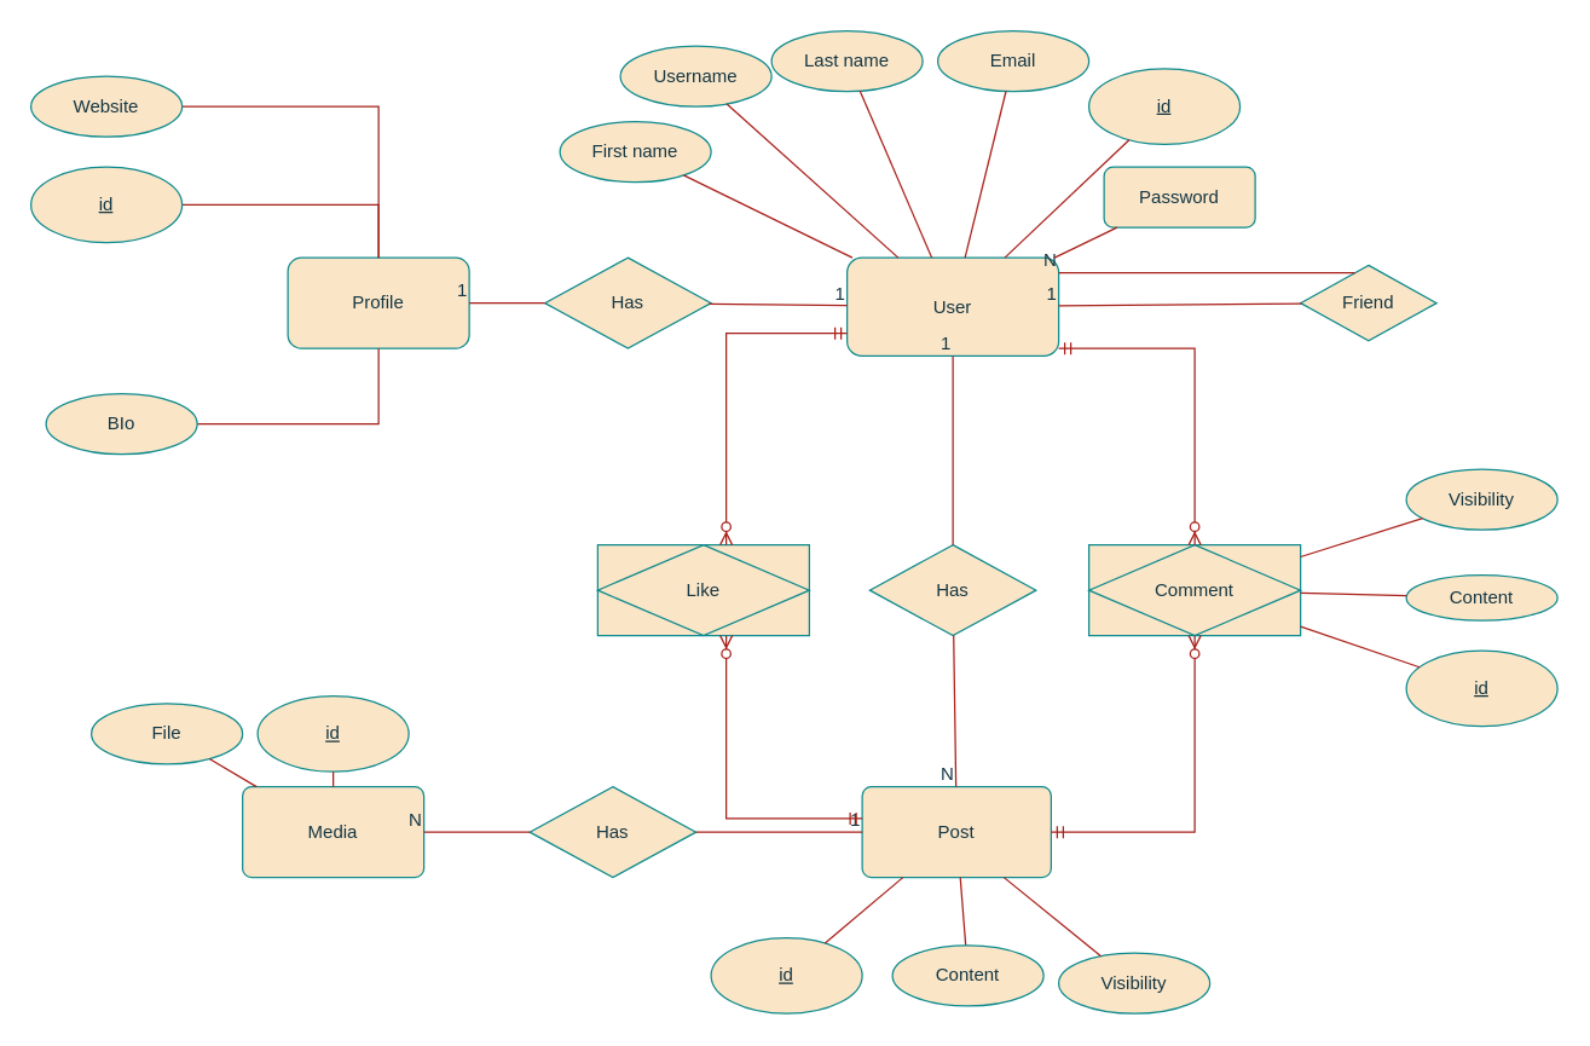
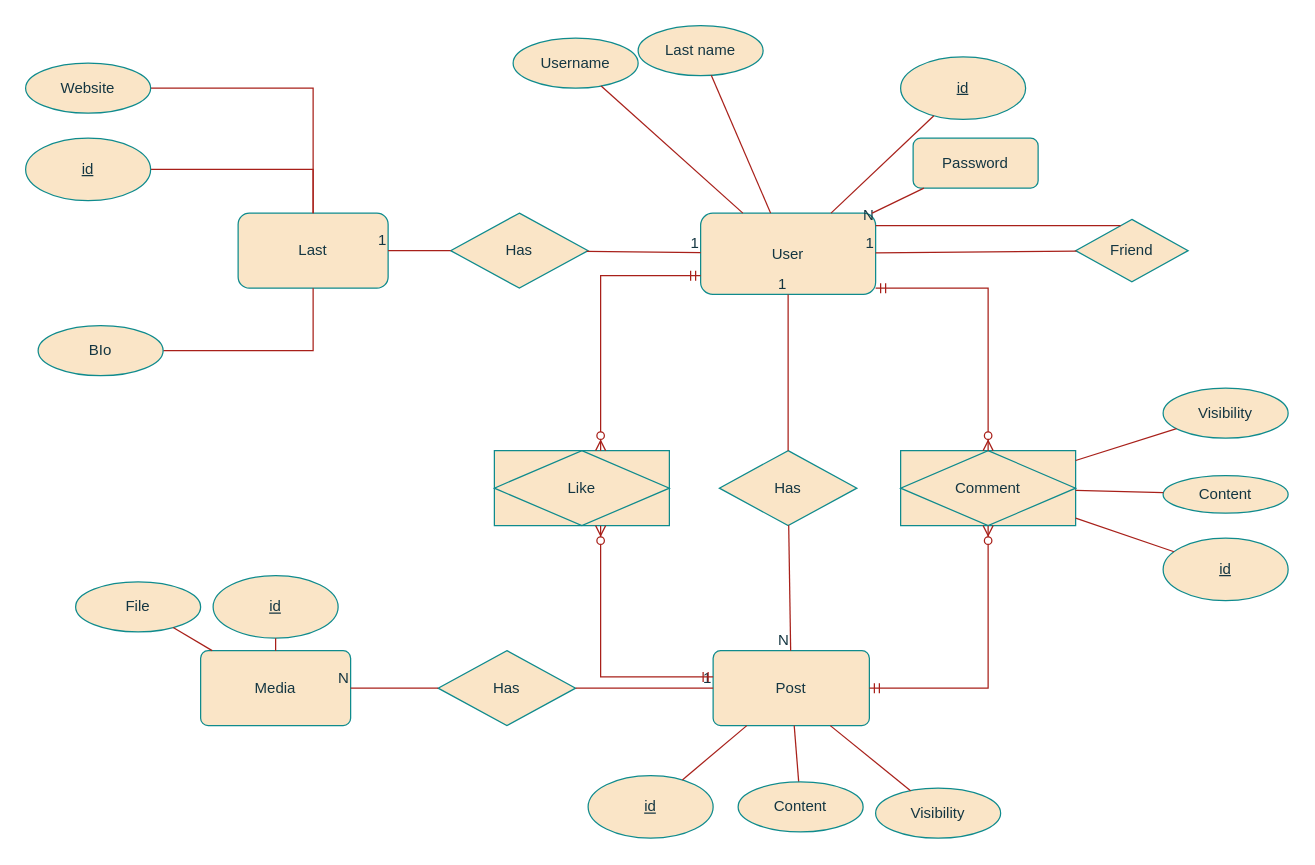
  <mxCell id="0" />
  <mxCell id="1" parent="0" />
  <mxCell id="2" value="User" style="rounded=1;whiteSpace=wrap;html=1;labelBackgroundColor=none;fillColor=#FAE5C7;strokeColor=#0F8B8D;fontColor=#143642;" vertex="1" parent="1"><mxGeometry x="560" y="170" width="140" height="65" as="geometry" /></mxCell>
- <mxCell id="3" value="Profile" style="rounded=1;whiteSpace=wrap;html=1;labelBackgroundColor=none;fillColor=#FAE5C7;strokeColor=#0F8B8D;fontColor=#143642;" vertex="1" parent="1"><mxGeometry x="190" y="170" width="120" height="60" as="geometry" /></mxCell>
+ <mxCell id="3" value="Last" style="rounded=1;whiteSpace=wrap;html=1;labelBackgroundColor=none;fillColor=#FAE5C7;strokeColor=#0F8B8D;fontColor=#143642;" vertex="1" parent="1"><mxGeometry x="190" y="170" width="120" height="60" as="geometry" /></mxCell>
  <mxCell id="4" value="Has" style="shape=rhombus;perimeter=rhombusPerimeter;whiteSpace=wrap;html=1;align=center;strokeWidth=1;labelBackgroundColor=none;fillColor=#FAE5C7;strokeColor=#0F8B8D;fontColor=#143642;" vertex="1" parent="1"><mxGeometry x="360" y="170" width="110" height="60" as="geometry" /></mxCell>
  <mxCell id="5" value="Post" style="rounded=1;arcSize=10;whiteSpace=wrap;html=1;align=center;labelBackgroundColor=none;fillColor=#FAE5C7;strokeColor=#0F8B8D;fontColor=#143642;" vertex="1" parent="1"><mxGeometry x="570" y="520" width="125" height="60" as="geometry" /></mxCell>
  <mxCell id="6" value="Has" style="shape=rhombus;perimeter=rhombusPerimeter;whiteSpace=wrap;html=1;align=center;strokeWidth=1;labelBackgroundColor=none;fillColor=#FAE5C7;strokeColor=#0F8B8D;fontColor=#143642;" vertex="1" parent="1"><mxGeometry x="575" y="360" width="110" height="60" as="geometry" /></mxCell>
  <mxCell id="7" value="" style="endArrow=none;html=1;rounded=0;labelBackgroundColor=none;strokeColor=#A8201A;fontColor=default;" edge="1" parent="1" source="6" target="2"><mxGeometry relative="1" as="geometry"><mxPoint x="480" y="350" as="sourcePoint" /><mxPoint x="640" y="350" as="targetPoint" /><Array as="points"><mxPoint x="630" y="300" /></Array></mxGeometry></mxCell>
  <mxCell id="8" value="1" style="resizable=0;html=1;whiteSpace=wrap;align=right;verticalAlign=bottom;labelBackgroundColor=none;fillColor=#FAE5C7;strokeColor=#0F8B8D;fontColor=#143642;" connectable="0" vertex="1" parent="7"><mxGeometry x="1" relative="1" as="geometry" /></mxCell>
  <mxCell id="9" value="" style="endArrow=none;html=1;rounded=0;labelBackgroundColor=none;strokeColor=#A8201A;fontColor=default;" edge="1" parent="1" source="4" target="2"><mxGeometry relative="1" as="geometry"><mxPoint x="600" y="290" as="sourcePoint" /><mxPoint x="600" y="240" as="targetPoint" /></mxGeometry></mxCell>
  <mxCell id="10" value="1" style="resizable=0;html=1;whiteSpace=wrap;align=right;verticalAlign=bottom;labelBackgroundColor=none;fillColor=#FAE5C7;strokeColor=#0F8B8D;fontColor=#143642;" connectable="0" vertex="1" parent="9"><mxGeometry x="1" relative="1" as="geometry" /></mxCell>
  <mxCell id="11" value="" style="endArrow=none;html=1;rounded=0;labelBackgroundColor=none;strokeColor=#A8201A;fontColor=default;" edge="1" parent="1" source="4" target="3"><mxGeometry relative="1" as="geometry"><mxPoint x="480" y="210" as="sourcePoint" /><mxPoint x="310" y="200" as="targetPoint" /></mxGeometry></mxCell>
  <mxCell id="12" value="1" style="resizable=0;html=1;whiteSpace=wrap;align=right;verticalAlign=bottom;labelBackgroundColor=none;fillColor=#FAE5C7;strokeColor=#0F8B8D;fontColor=#143642;" connectable="0" vertex="1" parent="11"><mxGeometry x="1" relative="1" as="geometry" /></mxCell>
  <mxCell id="13" value="" style="endArrow=none;html=1;rounded=0;labelBackgroundColor=none;strokeColor=#A8201A;fontColor=default;" edge="1" parent="1" source="6" target="5"><mxGeometry relative="1" as="geometry"><mxPoint x="620" y="440" as="sourcePoint" /><mxPoint x="640" y="460" as="targetPoint" /></mxGeometry></mxCell>
  <mxCell id="14" value="N" style="resizable=0;html=1;whiteSpace=wrap;align=right;verticalAlign=bottom;labelBackgroundColor=none;fillColor=#FAE5C7;strokeColor=#0F8B8D;fontColor=#143642;" connectable="0" vertex="1" parent="13"><mxGeometry x="1" relative="1" as="geometry" /></mxCell>
  <mxCell id="15" style="rounded=0;orthogonalLoop=1;jettySize=auto;html=1;strokeColor=none;labelBackgroundColor=none;fontColor=default;" edge="1" parent="1" source="18" target="3"><mxGeometry relative="1" as="geometry" /></mxCell>
  <mxCell id="16" style="edgeStyle=orthogonalEdgeStyle;rounded=0;orthogonalLoop=1;jettySize=auto;html=1;shape=link;strokeColor=none;labelBackgroundColor=none;fontColor=default;" edge="1" parent="1" source="18" target="3"><mxGeometry relative="1" as="geometry" /></mxCell>
  <mxCell id="17" style="edgeStyle=orthogonalEdgeStyle;rounded=0;orthogonalLoop=1;jettySize=auto;html=1;curved=0;endArrow=none;endFill=0;labelBackgroundColor=none;strokeColor=#A8201A;fontColor=default;" edge="1" parent="1" source="18" target="3"><mxGeometry relative="1" as="geometry" /></mxCell>
  <mxCell id="18" value="Website" style="ellipse;whiteSpace=wrap;html=1;align=center;labelBackgroundColor=none;fillColor=#FAE5C7;strokeColor=#0F8B8D;fontColor=#143642;" vertex="1" parent="1"><mxGeometry x="20" y="50" width="100" height="40" as="geometry" /></mxCell>
  <mxCell id="19" style="edgeStyle=orthogonalEdgeStyle;rounded=0;orthogonalLoop=1;jettySize=auto;html=1;endArrow=none;endFill=0;labelBackgroundColor=none;strokeColor=#A8201A;fontColor=default;" edge="1" parent="1" source="20" target="3"><mxGeometry relative="1" as="geometry" /></mxCell>
  <mxCell id="20" value="BIo" style="ellipse;whiteSpace=wrap;html=1;align=center;labelBackgroundColor=none;fillColor=#FAE5C7;strokeColor=#0F8B8D;fontColor=#143642;" vertex="1" parent="1"><mxGeometry x="30" y="260" width="100" height="40" as="geometry" /></mxCell>
  <mxCell id="21" style="edgeStyle=orthogonalEdgeStyle;rounded=0;orthogonalLoop=1;jettySize=auto;html=1;endArrow=none;endFill=0;labelBackgroundColor=none;strokeColor=#A8201A;fontColor=default;" edge="1" parent="1" source="22" target="3"><mxGeometry relative="1" as="geometry" /></mxCell>
  <mxCell id="22" value="id" style="ellipse;whiteSpace=wrap;html=1;align=center;fontStyle=4;labelBackgroundColor=none;fillColor=#FAE5C7;strokeColor=#0F8B8D;fontColor=#143642;" vertex="1" parent="1"><mxGeometry x="20" y="110" width="100" height="50" as="geometry" /></mxCell>
  <mxCell id="23" value="Friend" style="shape=rhombus;perimeter=rhombusPerimeter;whiteSpace=wrap;html=1;align=center;strokeWidth=1;labelBackgroundColor=none;fillColor=#FAE5C7;strokeColor=#0F8B8D;fontColor=#143642;" vertex="1" parent="1"><mxGeometry x="860" y="175" width="90" height="50" as="geometry" /></mxCell>
  <mxCell id="24" value="" style="endArrow=none;html=1;rounded=0;labelBackgroundColor=none;strokeColor=#A8201A;fontColor=default;" edge="1" parent="1" source="23" target="2"><mxGeometry relative="1" as="geometry"><mxPoint x="780" y="30" as="sourcePoint" /><mxPoint x="600" y="240" as="targetPoint" /></mxGeometry></mxCell>
  <mxCell id="25" value="1" style="resizable=0;html=1;whiteSpace=wrap;align=right;verticalAlign=bottom;labelBackgroundColor=none;fillColor=#FAE5C7;strokeColor=#0F8B8D;fontColor=#143642;" connectable="0" vertex="1" parent="24"><mxGeometry x="1" relative="1" as="geometry" /></mxCell>
  <mxCell id="26" value="" style="endArrow=none;html=1;rounded=0;labelBackgroundColor=none;strokeColor=#A8201A;fontColor=default;edgeStyle=elbowEdgeStyle;" edge="1" parent="1" source="23" target="2"><mxGeometry relative="1" as="geometry"><mxPoint x="600" y="350" as="sourcePoint" /><mxPoint x="730" y="220" as="targetPoint" /><Array as="points"><mxPoint x="770" y="180" /></Array></mxGeometry></mxCell>
  <mxCell id="27" value="N" style="resizable=0;html=1;whiteSpace=wrap;align=right;verticalAlign=bottom;labelBackgroundColor=none;fillColor=#FAE5C7;strokeColor=#0F8B8D;fontColor=#143642;" connectable="0" vertex="1" parent="26"><mxGeometry x="1" relative="1" as="geometry" /></mxCell>
- <mxCell id="28" value="Email" style="ellipse;whiteSpace=wrap;html=1;align=center;labelBackgroundColor=none;fillColor=#FAE5C7;strokeColor=#0F8B8D;fontColor=#143642;" vertex="1" parent="1"><mxGeometry x="620" y="20" width="100" height="40" as="geometry" /></mxCell>
  <mxCell id="29" value="id" style="ellipse;whiteSpace=wrap;html=1;align=center;fontStyle=4;labelBackgroundColor=none;fillColor=#FAE5C7;strokeColor=#0F8B8D;fontColor=#143642;" vertex="1" parent="1"><mxGeometry x="720" y="45" width="100" height="50" as="geometry" /></mxCell>
  <mxCell id="30" value="Username" style="ellipse;whiteSpace=wrap;html=1;align=center;labelBackgroundColor=none;fillColor=#FAE5C7;strokeColor=#0F8B8D;fontColor=#143642;" vertex="1" parent="1"><mxGeometry x="410" y="30" width="100" height="40" as="geometry" /></mxCell>
  <mxCell id="31" value="Last name" style="ellipse;whiteSpace=wrap;html=1;align=center;labelBackgroundColor=none;fillColor=#FAE5C7;strokeColor=#0F8B8D;fontColor=#143642;" vertex="1" parent="1"><mxGeometry x="510" y="20" width="100" height="40" as="geometry" /></mxCell>
- <mxCell id="32" value="First name" style="ellipse;whiteSpace=wrap;html=1;align=center;labelBackgroundColor=none;fillColor=#FAE5C7;strokeColor=#0F8B8D;fontColor=#143642;" vertex="1" parent="1"><mxGeometry x="370" y="80" width="100" height="40" as="geometry" /></mxCell>
  <mxCell id="33" value="Password" style="whiteSpace=wrap;html=1;align=center;labelBackgroundColor=none;fillColor=#FAE5C7;strokeColor=#0F8B8D;fontColor=#143642;rounded=1;" vertex="1" parent="1"><mxGeometry x="730" y="110" width="100" height="40" as="geometry" /></mxCell>
  <mxCell id="34" value="" style="endArrow=none;html=1;rounded=0;strokeColor=#A8201A;fontColor=#143642;fillColor=#FAE5C7;" edge="1" parent="1" source="2" target="33"><mxGeometry relative="1" as="geometry"><mxPoint x="450" y="270" as="sourcePoint" /><mxPoint x="610" y="270" as="targetPoint" /></mxGeometry></mxCell>
  <mxCell id="35" value="" style="endArrow=none;html=1;rounded=0;strokeColor=#A8201A;fontColor=#143642;fillColor=#FAE5C7;" edge="1" parent="1" source="2" target="29"><mxGeometry relative="1" as="geometry"><mxPoint x="678" y="180" as="sourcePoint" /><mxPoint x="700" y="50" as="targetPoint" /></mxGeometry></mxCell>
  <mxCell id="36" value="" style="endArrow=none;html=1;rounded=0;strokeColor=#A8201A;fontColor=#143642;fillColor=#FAE5C7;" edge="1" parent="1" source="2" target="31"><mxGeometry relative="1" as="geometry"><mxPoint x="652" y="180" as="sourcePoint" /><mxPoint x="691" y="75" as="targetPoint" /></mxGeometry></mxCell>
- <mxCell id="37" value="" style="endArrow=none;html=1;rounded=0;strokeColor=#A8201A;fontColor=#143642;fillColor=#FAE5C7;" edge="1" parent="1" source="2" target="28"><mxGeometry relative="1" as="geometry"><mxPoint x="662" y="190" as="sourcePoint" /><mxPoint x="701" y="85" as="targetPoint" /></mxGeometry></mxCell>
  <mxCell id="38" value="" style="endArrow=none;html=1;rounded=0;strokeColor=#A8201A;fontColor=#143642;fillColor=#FAE5C7;" edge="1" parent="1" source="2" target="30"><mxGeometry relative="1" as="geometry"><mxPoint x="672" y="200" as="sourcePoint" /><mxPoint x="711" y="95" as="targetPoint" /></mxGeometry></mxCell>
- <mxCell id="39" value="" style="endArrow=none;html=1;rounded=0;strokeColor=#A8201A;fontColor=#143642;fillColor=#FAE5C7;" edge="1" parent="1" source="2" target="32"><mxGeometry relative="1" as="geometry"><mxPoint x="608" y="180" as="sourcePoint" /><mxPoint x="428" y="-1" as="targetPoint" /></mxGeometry></mxCell>
  <mxCell id="40" value="id" style="ellipse;whiteSpace=wrap;html=1;align=center;fontStyle=4;labelBackgroundColor=none;fillColor=#FAE5C7;strokeColor=#0F8B8D;fontColor=#143642;" vertex="1" parent="1"><mxGeometry x="470" y="620" width="100" height="50" as="geometry" /></mxCell>
  <mxCell id="41" value="" style="endArrow=none;html=1;rounded=0;strokeColor=#A8201A;fontColor=#143642;fillColor=#FAE5C7;" edge="1" parent="1" source="5" target="40"><mxGeometry relative="1" as="geometry"><mxPoint x="674" y="290" as="sourcePoint" /><mxPoint x="757" y="212" as="targetPoint" /></mxGeometry></mxCell>
  <mxCell id="42" value="" style="endArrow=none;html=1;rounded=0;strokeColor=#A8201A;fontColor=#143642;fillColor=#FAE5C7;" edge="1" parent="1" source="43" target="5"><mxGeometry relative="1" as="geometry"><mxPoint x="470" y="580" as="sourcePoint" /><mxPoint x="767" y="222" as="targetPoint" /></mxGeometry></mxCell>
  <mxCell id="43" value="Content" style="ellipse;whiteSpace=wrap;html=1;align=center;labelBackgroundColor=none;fillColor=#FAE5C7;strokeColor=#0F8B8D;fontColor=#143642;" vertex="1" parent="1"><mxGeometry x="590" y="625" width="100" height="40" as="geometry" /></mxCell>
  <mxCell id="44" value="Visibility" style="ellipse;whiteSpace=wrap;html=1;align=center;labelBackgroundColor=none;fillColor=#FAE5C7;strokeColor=#0F8B8D;fontColor=#143642;" vertex="1" parent="1"><mxGeometry x="700" y="630" width="100" height="40" as="geometry" /></mxCell>
  <mxCell id="45" value="Media" style="rounded=1;arcSize=10;whiteSpace=wrap;html=1;align=center;strokeColor=#0F8B8D;fontColor=#143642;fillColor=#FAE5C7;" vertex="1" parent="1"><mxGeometry x="160" y="520" width="120" height="60" as="geometry" /></mxCell>
  <mxCell id="46" value="Has" style="shape=rhombus;perimeter=rhombusPerimeter;whiteSpace=wrap;html=1;align=center;strokeWidth=1;labelBackgroundColor=none;fillColor=#FAE5C7;strokeColor=#0F8B8D;fontColor=#143642;" vertex="1" parent="1"><mxGeometry x="350" y="520" width="110" height="60" as="geometry" /></mxCell>
  <mxCell id="47" value="" style="endArrow=none;html=1;rounded=0;labelBackgroundColor=none;strokeColor=#A8201A;fontColor=default;" edge="1" parent="1" source="46" target="5"><mxGeometry relative="1" as="geometry"><mxPoint x="479" y="321" as="sourcePoint" /><mxPoint x="570" y="322" as="targetPoint" /></mxGeometry></mxCell>
  <mxCell id="48" value="1" style="resizable=0;html=1;whiteSpace=wrap;align=right;verticalAlign=bottom;labelBackgroundColor=none;fillColor=#FAE5C7;strokeColor=#0F8B8D;fontColor=#143642;" connectable="0" vertex="1" parent="47"><mxGeometry x="1" relative="1" as="geometry" /></mxCell>
  <mxCell id="49" value="" style="endArrow=none;html=1;rounded=0;labelBackgroundColor=none;strokeColor=#A8201A;fontColor=default;" edge="1" parent="1" source="46" target="45"><mxGeometry relative="1" as="geometry"><mxPoint x="640" y="470" as="sourcePoint" /><mxPoint x="640" y="540" as="targetPoint" /></mxGeometry></mxCell>
  <mxCell id="50" value="N" style="resizable=0;html=1;whiteSpace=wrap;align=right;verticalAlign=bottom;labelBackgroundColor=none;fillColor=#FAE5C7;strokeColor=#0F8B8D;fontColor=#143642;" connectable="0" vertex="1" parent="49"><mxGeometry x="1" relative="1" as="geometry" /></mxCell>
  <mxCell id="51" value="File" style="ellipse;whiteSpace=wrap;html=1;align=center;strokeColor=#0F8B8D;fontColor=#143642;fillColor=#FAE5C7;" vertex="1" parent="1"><mxGeometry x="60" y="465" width="100" height="40" as="geometry" /></mxCell>
  <mxCell id="52" value="" style="endArrow=none;html=1;rounded=0;strokeColor=#A8201A;fontColor=#143642;fillColor=#FAE5C7;" edge="1" parent="1" source="45" target="51"><mxGeometry relative="1" as="geometry"><mxPoint x="450" y="610" as="sourcePoint" /><mxPoint x="610" y="610" as="targetPoint" /></mxGeometry></mxCell>
  <mxCell id="53" value="id" style="ellipse;whiteSpace=wrap;html=1;align=center;fontStyle=4;labelBackgroundColor=none;fillColor=#FAE5C7;strokeColor=#0F8B8D;fontColor=#143642;" vertex="1" parent="1"><mxGeometry x="170" y="460" width="100" height="50" as="geometry" /></mxCell>
  <mxCell id="54" value="" style="endArrow=none;html=1;rounded=0;strokeColor=#A8201A;fontColor=#143642;fillColor=#FAE5C7;" edge="1" parent="1" source="45" target="53"><mxGeometry relative="1" as="geometry"><mxPoint x="345" y="540" as="sourcePoint" /><mxPoint x="233" y="410" as="targetPoint" /></mxGeometry></mxCell>
  <mxCell id="55" value="" style="endArrow=none;html=1;rounded=0;strokeColor=#A8201A;fontColor=#143642;fillColor=#FAE5C7;entryX=0.75;entryY=1;entryDx=0;entryDy=0;" edge="1" parent="1" source="44" target="5"><mxGeometry relative="1" as="geometry"><mxPoint x="760" y="570" as="sourcePoint" /><mxPoint x="695" y="570" as="targetPoint" /></mxGeometry></mxCell>
  <mxCell id="56" value="Comment" style="shape=associativeEntity;whiteSpace=wrap;html=1;align=center;strokeColor=#0F8B8D;fontColor=#143642;fillColor=#FAE5C7;" vertex="1" parent="1"><mxGeometry x="720" y="360" width="140" height="60" as="geometry" /></mxCell>
  <mxCell id="57" value="" style="edgeStyle=orthogonalEdgeStyle;fontSize=12;html=1;endArrow=ERzeroToMany;startArrow=ERmandOne;rounded=0;strokeColor=#A8201A;fontColor=#143642;fillColor=#FAE5C7;" edge="1" parent="1" source="2" target="56"><mxGeometry width="100" height="100" relative="1" as="geometry"><mxPoint x="650" y="520" as="sourcePoint" /><mxPoint x="750" y="420" as="targetPoint" /><Array as="points"><mxPoint x="790" y="230" /></Array></mxGeometry></mxCell>
  <mxCell id="58" value="" style="edgeStyle=orthogonalEdgeStyle;fontSize=12;html=1;endArrow=ERzeroToMany;startArrow=ERmandOne;rounded=0;strokeColor=#A8201A;fontColor=#143642;fillColor=#FAE5C7;" edge="1" parent="1" source="5" target="56"><mxGeometry width="100" height="100" relative="1" as="geometry"><mxPoint x="860" y="650" as="sourcePoint" /><mxPoint x="925" y="440" as="targetPoint" /></mxGeometry></mxCell>
  <mxCell id="59" value="Visibility" style="ellipse;whiteSpace=wrap;html=1;align=center;labelBackgroundColor=none;fillColor=#FAE5C7;strokeColor=#0F8B8D;fontColor=#143642;" vertex="1" parent="1"><mxGeometry x="930" y="310" width="100" height="40" as="geometry" /></mxCell>
  <mxCell id="60" value="Content" style="ellipse;whiteSpace=wrap;html=1;align=center;labelBackgroundColor=none;fillColor=#FAE5C7;strokeColor=#0F8B8D;fontColor=#143642;" vertex="1" parent="1"><mxGeometry x="930" y="380" width="100" height="30" as="geometry" /></mxCell>
  <mxCell id="61" value="id" style="ellipse;whiteSpace=wrap;html=1;align=center;fontStyle=4;labelBackgroundColor=none;fillColor=#FAE5C7;strokeColor=#0F8B8D;fontColor=#143642;" vertex="1" parent="1"><mxGeometry x="930" y="430" width="100" height="50" as="geometry" /></mxCell>
  <mxCell id="62" value="" style="endArrow=none;html=1;rounded=0;strokeColor=#A8201A;fontColor=#143642;fillColor=#FAE5C7;" edge="1" parent="1" source="56" target="61"><mxGeometry relative="1" as="geometry"><mxPoint x="607" y="590" as="sourcePoint" /><mxPoint x="555" y="633" as="targetPoint" /></mxGeometry></mxCell>
  <mxCell id="63" value="" style="endArrow=none;html=1;rounded=0;strokeColor=#A8201A;fontColor=#143642;fillColor=#FAE5C7;" edge="1" parent="1" source="56" target="60"><mxGeometry relative="1" as="geometry"><mxPoint x="864" y="430" as="sourcePoint" /><mxPoint x="944" y="468" as="targetPoint" /></mxGeometry></mxCell>
  <mxCell id="64" style="edgeStyle=orthogonalEdgeStyle;rounded=0;orthogonalLoop=1;jettySize=auto;html=1;exitX=0.5;exitY=1;exitDx=0;exitDy=0;strokeColor=#A8201A;fontColor=#143642;fillColor=#FAE5C7;" edge="1" parent="1" source="60" target="60"><mxGeometry relative="1" as="geometry" /></mxCell>
  <mxCell id="65" value="" style="endArrow=none;html=1;rounded=0;strokeColor=#A8201A;fontColor=#143642;fillColor=#FAE5C7;" edge="1" parent="1" source="56" target="59"><mxGeometry relative="1" as="geometry"><mxPoint x="864" y="430" as="sourcePoint" /><mxPoint x="944" y="468" as="targetPoint" /></mxGeometry></mxCell>
  <mxCell id="66" value="Like" style="shape=associativeEntity;whiteSpace=wrap;html=1;align=center;strokeColor=#0F8B8D;fontColor=#143642;fillColor=#FAE5C7;" vertex="1" parent="1"><mxGeometry x="395" y="360" width="140" height="60" as="geometry" /></mxCell>
  <mxCell id="67" value="" style="edgeStyle=orthogonalEdgeStyle;fontSize=12;html=1;endArrow=ERzeroToMany;startArrow=ERmandOne;rounded=0;strokeColor=#A8201A;fontColor=#143642;fillColor=#FAE5C7;" edge="1" parent="1" source="2" target="66"><mxGeometry width="100" height="100" relative="1" as="geometry"><mxPoint x="710" y="240" as="sourcePoint" /><mxPoint x="800" y="370" as="targetPoint" /><Array as="points"><mxPoint x="480" y="220" /></Array></mxGeometry></mxCell>
  <mxCell id="68" value="" style="edgeStyle=orthogonalEdgeStyle;fontSize=12;html=1;endArrow=ERzeroToMany;startArrow=ERmandOne;rounded=0;strokeColor=#A8201A;fontColor=#143642;fillColor=#FAE5C7;" edge="1" parent="1" source="5" target="66"><mxGeometry width="100" height="100" relative="1" as="geometry"><mxPoint x="570" y="539.5" as="sourcePoint" /><mxPoint x="475" y="369.5" as="targetPoint" /><Array as="points"><mxPoint x="480" y="541" /></Array></mxGeometry></mxCell>
